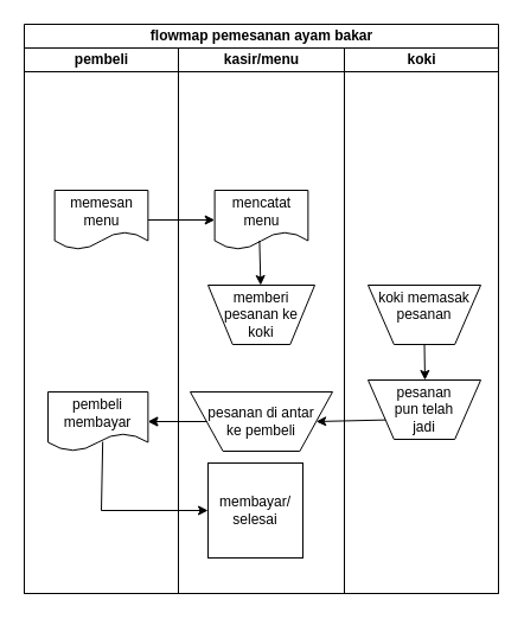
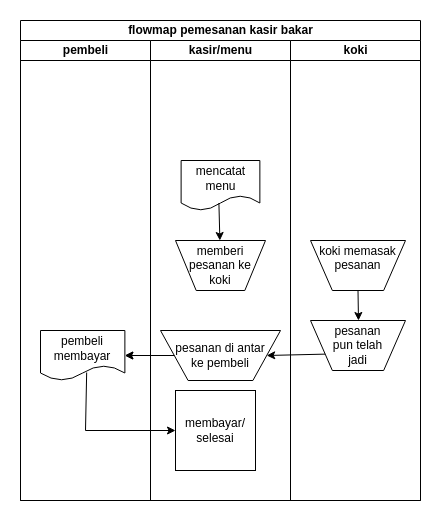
  <mxCell id="0" />
  <mxCell id="1" parent="0" />
- <mxCell id="2" value="flowmap pemesanan ayam bakar" style="swimlane;childLayout=stackLayout;resizeParent=1;resizeParentMax=0;startSize=20;html=1;" vertex="1" parent="1"><mxGeometry x="20" y="20" width="400" height="480" as="geometry" /></mxCell>
+ <mxCell id="2" value="flowmap pemesanan kasir bakar" style="swimlane;childLayout=stackLayout;resizeParent=1;resizeParentMax=0;startSize=20;html=1;" vertex="1" parent="1"><mxGeometry x="20" y="20" width="400" height="480" as="geometry" /></mxCell>
  <mxCell id="3" value="pembeli" style="swimlane;startSize=20;html=1;" vertex="1" parent="2"><mxGeometry y="20" width="130" height="460" as="geometry" /></mxCell>
- <mxCell id="4" value="memesan&lt;div&gt;menu&lt;/div&gt;" style="shape=document;whiteSpace=wrap;html=1;boundedLbl=1;" vertex="1" parent="3"><mxGeometry x="25.63" y="120" width="78.75" height="50" as="geometry" /></mxCell>
  <mxCell id="5" value="pembeli&lt;div&gt;membayar&lt;/div&gt;" style="shape=document;whiteSpace=wrap;html=1;boundedLbl=1;" vertex="1" parent="3"><mxGeometry x="20" y="290" width="84.38" height="50" as="geometry" /></mxCell>
  <mxCell id="6" value="kasir/menu" style="swimlane;startSize=20;html=1;" vertex="1" parent="2"><mxGeometry x="130" y="20" width="140" height="460" as="geometry" /></mxCell>
  <mxCell id="7" value="mencatat&lt;div&gt;menu&lt;/div&gt;" style="shape=document;whiteSpace=wrap;html=1;boundedLbl=1;" vertex="1" parent="6"><mxGeometry x="30.62" y="120" width="78.75" height="50" as="geometry" /></mxCell>
  <mxCell id="8" value="memberi pesanan ke&lt;div&gt;koki&lt;/div&gt;" style="verticalLabelPosition=middle;verticalAlign=middle;html=1;shape=trapezoid;perimeter=trapezoidPerimeter;whiteSpace=wrap;size=0.23;arcSize=10;flipV=1;labelPosition=center;align=center;" vertex="1" parent="6"><mxGeometry x="25" y="200" width="90" height="50" as="geometry" /></mxCell>
  <mxCell id="9" value="" style="endArrow=classic;html=1;rounded=0;exitX=0.48;exitY=0.851;exitDx=0;exitDy=0;exitPerimeter=0;" edge="1" parent="6" source="7" target="8"><mxGeometry width="50" height="50" relative="1" as="geometry"><mxPoint x="80.0" y="320" as="sourcePoint" /><mxPoint x="130.0" y="270" as="targetPoint" /></mxGeometry></mxCell>
  <mxCell id="10" value="pesanan di antar&lt;div&gt;ke pembeli&lt;/div&gt;" style="verticalLabelPosition=middle;verticalAlign=middle;html=1;shape=trapezoid;perimeter=trapezoidPerimeter;whiteSpace=wrap;size=0.23;arcSize=10;flipV=1;labelPosition=center;align=center;" vertex="1" parent="6"><mxGeometry x="10" y="290" width="120" height="50" as="geometry" /></mxCell>
  <mxCell id="11" value="membayar/&lt;div&gt;selesai&lt;/div&gt;" style="whiteSpace=wrap;html=1;rounded=0;" vertex="1" parent="6"><mxGeometry x="25.0" y="350" width="80" height="80" as="geometry" /></mxCell>
  <mxCell id="12" value="koki" style="swimlane;startSize=20;html=1;" vertex="1" parent="2"><mxGeometry x="270" y="20" width="130" height="460" as="geometry" /></mxCell>
  <mxCell id="13" value="koki memasak&lt;div&gt;pesanan&lt;/div&gt;&lt;div&gt;&lt;br&gt;&lt;/div&gt;" style="verticalLabelPosition=middle;verticalAlign=middle;html=1;shape=trapezoid;perimeter=trapezoidPerimeter;whiteSpace=wrap;size=0.23;arcSize=10;flipV=1;labelPosition=center;align=center;" vertex="1" parent="12"><mxGeometry x="20" y="200" width="95" height="50" as="geometry" /></mxCell>
  <mxCell id="14" value="&lt;div&gt;pesanan&lt;/div&gt;&lt;div&gt;pun telah&lt;/div&gt;&lt;div&gt;jadi&lt;/div&gt;" style="verticalLabelPosition=middle;verticalAlign=middle;html=1;shape=trapezoid;perimeter=trapezoidPerimeter;whiteSpace=wrap;size=0.23;arcSize=10;flipV=1;labelPosition=center;align=center;" vertex="1" parent="12"><mxGeometry x="20" y="280" width="95" height="50" as="geometry" /></mxCell>
- <mxCell id="15" value="" style="endArrow=classic;html=1;rounded=0;exitX=1;exitY=0.5;exitDx=0;exitDy=0;entryX=0;entryY=0.5;entryDx=0;entryDy=0;" edge="1" parent="2" source="4" target="7"><mxGeometry width="50" height="50" relative="1" as="geometry"><mxPoint x="102.15" y="165" as="sourcePoint" /><mxPoint x="161.5" y="165" as="targetPoint" /></mxGeometry></mxCell>
  <mxCell id="16" value="" style="endArrow=classic;html=1;rounded=0;exitX=0.5;exitY=1;exitDx=0;exitDy=0;" edge="1" parent="2" source="13"><mxGeometry width="50" height="50" relative="1" as="geometry"><mxPoint x="245" y="255" as="sourcePoint" /><mxPoint x="338.0" y="300" as="targetPoint" /></mxGeometry></mxCell>
  <mxCell id="17" value="" style="endArrow=classic;html=1;rounded=0;exitX=0;exitY=0.75;exitDx=0;exitDy=0;entryX=1;entryY=0.5;entryDx=0;entryDy=0;" edge="1" parent="2" source="14" target="10"><mxGeometry width="50" height="50" relative="1" as="geometry"><mxPoint x="347" y="280" as="sourcePoint" /><mxPoint x="250" y="335" as="targetPoint" /></mxGeometry></mxCell>
  <mxCell id="18" value="" style="endArrow=classic;html=1;rounded=0;exitX=0;exitY=0.5;exitDx=0;exitDy=0;entryX=1;entryY=0.5;entryDx=0;entryDy=0;" edge="1" parent="2" target="5"><mxGeometry width="50" height="50" relative="1" as="geometry"><mxPoint x="150" y="335" as="sourcePoint" /><mxPoint x="110.0" y="340" as="targetPoint" /></mxGeometry></mxCell>
  <mxCell id="19" value="" style="endArrow=classic;html=1;rounded=0;exitX=0.547;exitY=0.84;exitDx=0;exitDy=0;entryX=0;entryY=0.5;entryDx=0;entryDy=0;exitPerimeter=0;" edge="1" parent="2" source="5" target="11"><mxGeometry width="50" height="50" relative="1" as="geometry"><mxPoint x="64.995" y="365" as="sourcePoint" /><mxPoint x="149.3" y="410" as="targetPoint" /><Array as="points"><mxPoint x="65.0" y="410" /></Array></mxGeometry></mxCell>
  <mxCell id="20" value="" style="edgeStyle=orthogonalEdgeStyle;rounded=0;orthogonalLoop=1;jettySize=auto;html=1;entryX=1;entryY=0.5;entryDx=0;entryDy=0;" edge="1" parent="2" source="10" target="5"><mxGeometry relative="1" as="geometry" /></mxCell>
